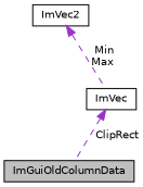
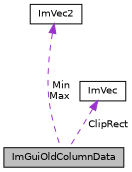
  digraph {
    node [color=black fillcolor=white fontname=Helvetica fontsize=10 shape=record style=filled]
    edge [color=darkorchid3 dir=back fontname=Helvetica fontsize=10 labelfontname=Helvetica labelfontsize=10 style=dashed]
    n1 [fillcolor=grey75 fontcolor=black height=0.2 label=ImGuiOldColumnData width=0.4]
    n2 [height=0.2 label=ImVec width=0.4]
    n3 [height=0.2 label=ImVec2 width=0.4]
    n2 -> n1 [label=" ClipRect"]
-   n3 -> n2 [label=" Min\nMax"]
+   n3 -> n1 [label=" Min\nMax"]
  }
